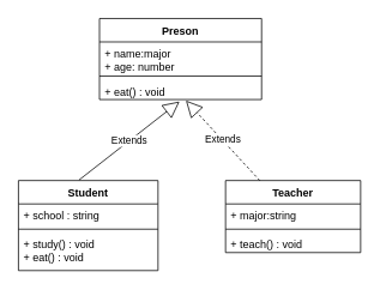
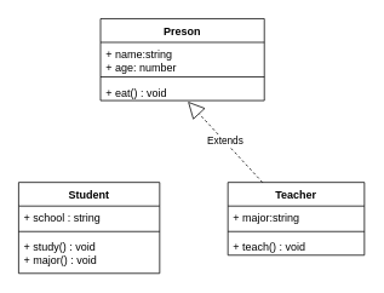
  <mxCell id="0" />
  <mxCell id="1" parent="0" />
  <mxCell id="2" value="Preson" style="swimlane;fontStyle=1;align=center;verticalAlign=top;childLayout=stackLayout;horizontal=1;startSize=26;horizontalStack=0;resizeParent=1;resizeParentMax=0;resizeLast=0;collapsible=1;marginBottom=0;" parent="1" vertex="1"><mxGeometry x="110" y="20" width="180" height="90" as="geometry" /></mxCell>
- <mxCell id="3" value="+ name:major&#10;+ age: number" style="text;strokeColor=none;fillColor=none;align=left;verticalAlign=top;spacingLeft=4;spacingRight=4;overflow=hidden;rotatable=0;points=[[0,0.5],[1,0.5]];portConstraint=eastwest;" parent="2" vertex="1"><mxGeometry y="26" width="180" height="34" as="geometry" /></mxCell>
+ <mxCell id="3" value="+ name:string&#10;+ age: number" style="text;strokeColor=none;fillColor=none;align=left;verticalAlign=top;spacingLeft=4;spacingRight=4;overflow=hidden;rotatable=0;points=[[0,0.5],[1,0.5]];portConstraint=eastwest;" parent="2" vertex="1"><mxGeometry y="26" width="180" height="34" as="geometry" /></mxCell>
  <mxCell id="4" value="" style="line;strokeWidth=1;fillColor=none;align=left;verticalAlign=middle;spacingTop=-1;spacingLeft=3;spacingRight=3;rotatable=0;labelPosition=right;points=[];portConstraint=eastwest;strokeColor=inherit;" parent="2" vertex="1"><mxGeometry y="60" width="180" height="8" as="geometry" /></mxCell>
  <mxCell id="5" value="+ eat() : void" style="text;strokeColor=none;fillColor=none;align=left;verticalAlign=top;spacingLeft=4;spacingRight=4;overflow=hidden;rotatable=0;points=[[0,0.5],[1,0.5]];portConstraint=eastwest;" parent="2" vertex="1"><mxGeometry y="68" width="180" height="22" as="geometry" /></mxCell>
  <mxCell id="6" value="Student" style="swimlane;fontStyle=1;align=center;verticalAlign=top;childLayout=stackLayout;horizontal=1;startSize=26;horizontalStack=0;resizeParent=1;resizeParentMax=0;resizeLast=0;collapsible=1;marginBottom=0;" vertex="1" parent="1"><mxGeometry x="20" y="200" width="155" height="100" as="geometry" /></mxCell>
  <mxCell id="7" value="+ school : string" style="text;strokeColor=none;fillColor=none;align=left;verticalAlign=top;spacingLeft=4;spacingRight=4;overflow=hidden;rotatable=0;points=[[0,0.5],[1,0.5]];portConstraint=eastwest;" vertex="1" parent="6"><mxGeometry y="26" width="155" height="24" as="geometry" /></mxCell>
  <mxCell id="8" value="" style="line;strokeWidth=1;fillColor=none;align=left;verticalAlign=middle;spacingTop=-1;spacingLeft=3;spacingRight=3;rotatable=0;labelPosition=right;points=[];portConstraint=eastwest;strokeColor=inherit;" vertex="1" parent="6"><mxGeometry y="50" width="155" height="8" as="geometry" /></mxCell>
- <mxCell id="9" value="+ study() : void&#10;+ eat() : void" style="text;strokeColor=none;fillColor=none;align=left;verticalAlign=top;spacingLeft=4;spacingRight=4;overflow=hidden;rotatable=0;points=[[0,0.5],[1,0.5]];portConstraint=eastwest;" vertex="1" parent="6"><mxGeometry y="58" width="155" height="42" as="geometry" /></mxCell>
+ <mxCell id="9" value="+ study() : void&#10;+ major() : void" style="text;strokeColor=none;fillColor=none;align=left;verticalAlign=top;spacingLeft=4;spacingRight=4;overflow=hidden;rotatable=0;points=[[0,0.5],[1,0.5]];portConstraint=eastwest;" vertex="1" parent="6"><mxGeometry y="58" width="155" height="42" as="geometry" /></mxCell>
  <mxCell id="10" value="Teacher" style="swimlane;fontStyle=1;align=center;verticalAlign=top;childLayout=stackLayout;horizontal=1;startSize=26;horizontalStack=0;resizeParent=1;resizeParentMax=0;resizeLast=0;collapsible=1;marginBottom=0;" vertex="1" parent="1"><mxGeometry x="250" y="200" width="150" height="80" as="geometry" /></mxCell>
  <mxCell id="11" value="+ major:string" style="text;strokeColor=none;fillColor=none;align=left;verticalAlign=top;spacingLeft=4;spacingRight=4;overflow=hidden;rotatable=0;points=[[0,0.5],[1,0.5]];portConstraint=eastwest;" vertex="1" parent="10"><mxGeometry y="26" width="150" height="24" as="geometry" /></mxCell>
  <mxCell id="12" value="" style="line;strokeWidth=1;fillColor=none;align=left;verticalAlign=middle;spacingTop=-1;spacingLeft=3;spacingRight=3;rotatable=0;labelPosition=right;points=[];portConstraint=eastwest;strokeColor=inherit;" vertex="1" parent="10"><mxGeometry y="50" width="150" height="8" as="geometry" /></mxCell>
  <mxCell id="13" value="+ teach() : void" style="text;strokeColor=none;fillColor=none;align=left;verticalAlign=top;spacingLeft=4;spacingRight=4;overflow=hidden;rotatable=0;points=[[0,0.5],[1,0.5]];portConstraint=eastwest;" vertex="1" parent="10"><mxGeometry y="58" width="150" height="22" as="geometry" /></mxCell>
- <mxCell id="14" value="Extends" style="endArrow=block;endSize=16;endFill=0;html=1;rounded=0;exitX=0.434;exitY=-0.006;exitDx=0;exitDy=0;exitPerimeter=0;entryX=0.494;entryY=1.1;entryDx=0;entryDy=0;entryPerimeter=0;" edge="1" parent="1" source="6" target="5"><mxGeometry width="160" relative="1" as="geometry"><mxPoint x="-60" y="160" as="sourcePoint" /><mxPoint x="100" y="160" as="targetPoint" /></mxGeometry></mxCell>
  <mxCell id="15" value="Extends" style="endArrow=block;endSize=16;endFill=0;html=1;rounded=0;entryX=0.533;entryY=1.05;entryDx=0;entryDy=0;entryPerimeter=0;dashed=1;" edge="1" parent="1" source="10" target="5"><mxGeometry width="160" relative="1" as="geometry"><mxPoint x="-50" y="200" as="sourcePoint" /><mxPoint x="204.4" y="112.8" as="targetPoint" /></mxGeometry></mxCell>
